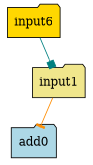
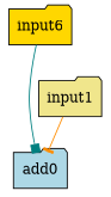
  digraph {
    node [opcode=input shape=folder style=filled]
    add0 [fillcolor=lightblue opcode=add]
    input1 [fillcolor=khaki]
    n3 [fillcolor=gold label=input6]
    input1 -> add0 [arrowhead=tee color=darkorange operand=0]
-   n3 -> input1 [arrowhead=box color=teal operand=1]
+   n3 -> add0 [arrowhead=box color=teal operand=1]
  }
